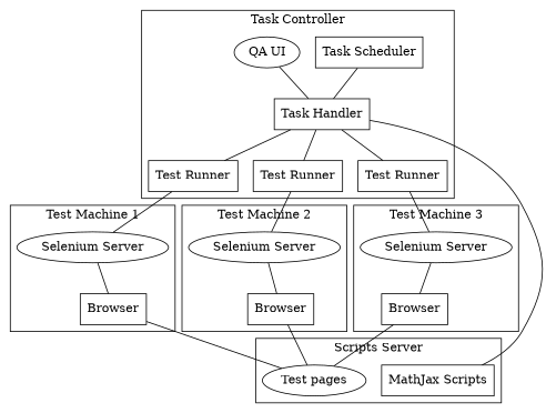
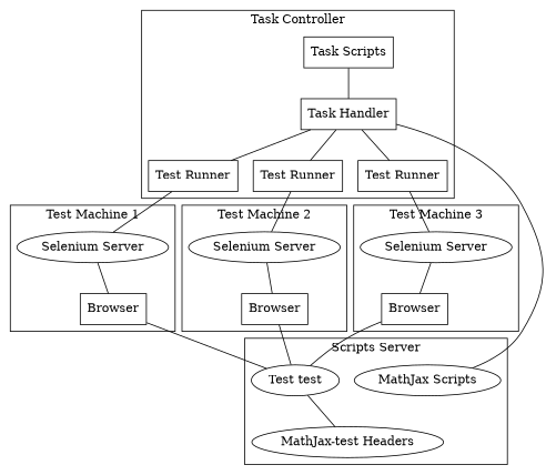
  graph {
    rankdir=TB
    node [shape=box]
    n1 [label="Task Handler"]
    n2 [label="Test Runner"]
    n3 [label="Test Runner"]
    n4 [label="Test Runner"]
-   n5 [label="Task Scheduler"]
-   n6 [label="QA UI" shape=ellipse]
-   n7 [label="Test pages" shape=ellipse]
-   n8 [label="MathJax Scripts"]
+   n5 [label="Task Scripts"]
+   n7 [label="Test test" shape=ellipse]
+   n8 [label="MathJax Scripts" shape=ellipse]
+   n9 [label="MathJax-test Headers" shape=ellipse]
    n10 [label="Selenium Server" shape=ellipse]
    n11 [label=Browser]
    n12 [label="Selenium Server" shape=ellipse]
    n13 [label=Browser]
    n14 [label="Selenium Server" shape=ellipse]
    n15 [label=Browser]
    subgraph cluster_1 {
      label="Task Controller"
      n1
      n2
      n3
      n4
      n5
-     n6
    }
    subgraph cluster_2 {
      label="Scripts Server"
      n7
      n8
+     n9
    }
    subgraph cluster_3 {
      label="Test Machine 1"
      n10
      n11
    }
    subgraph cluster_4 {
      label="Test Machine 2"
      n12
      n13
    }
    subgraph cluster_5 {
      label="Test Machine 3"
      n14
      n15
    }
    n1 -- n2
    n1 -- n3
    n1 -- n4
    n1 -- n8
    n2 -- n10
    n3 -- n12
    n4 -- n14
    n5 -- n1
-   n6 -- n1
+   n7 -- n9
    n10 -- n11
    n11 -- n7
    n12 -- n13
    n13 -- n7
    n14 -- n15
    n15 -- n7
  }
